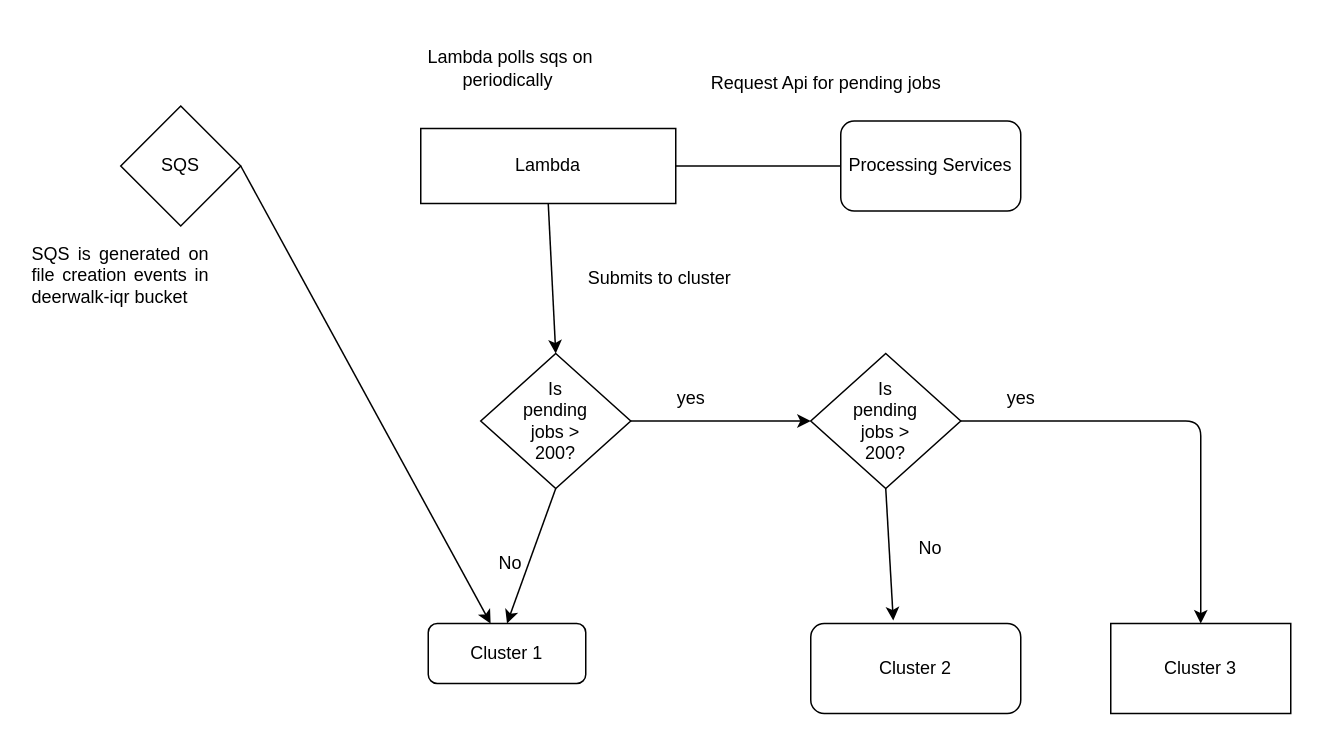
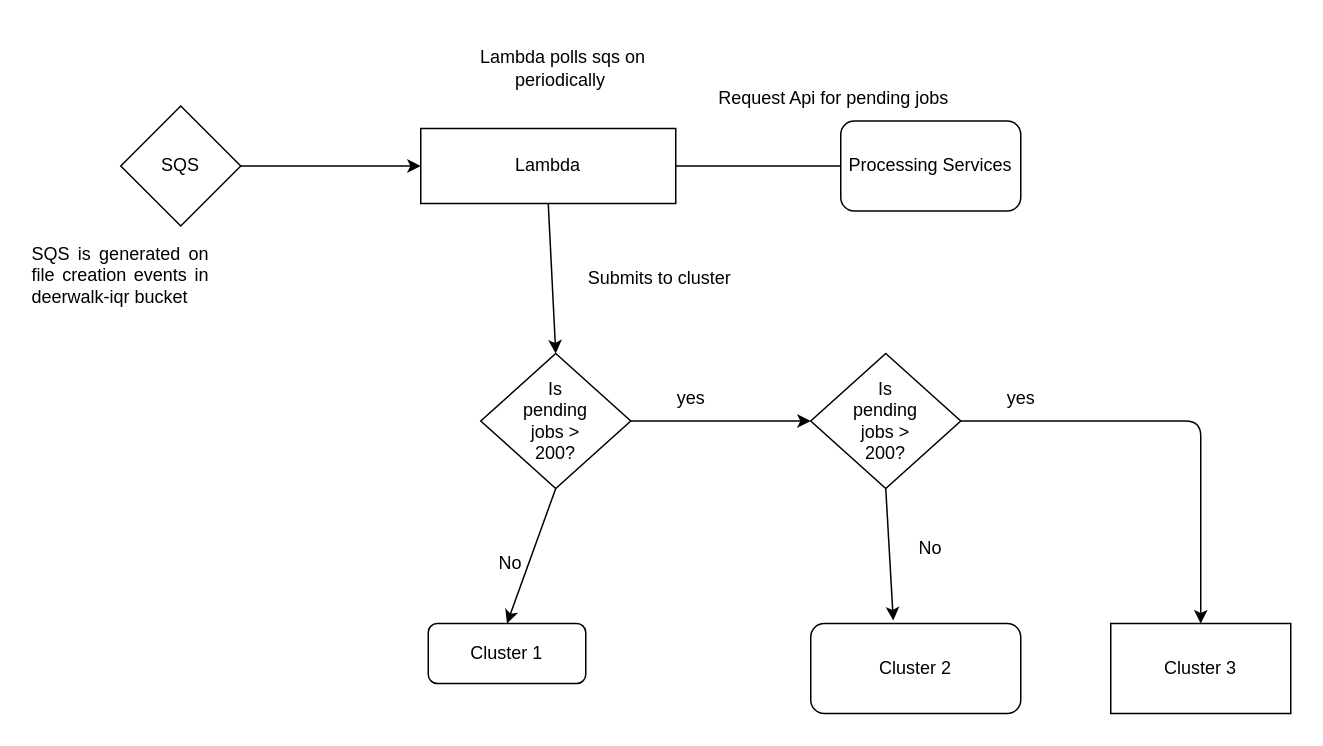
  <mxCell id="0" />
  <mxCell id="1" parent="0" />
  <mxCell id="2" value="Lambda" style="rounded=0;whiteSpace=wrap;html=1;" vertex="1" parent="1"><mxGeometry x="280" y="85" width="170" height="50" as="geometry" /></mxCell>
- <mxCell id="3" value="" style="endArrow=classic;html=1;exitX=1;exitY=0.5;exitDx=0;exitDy=0;" edge="1" parent="1" source="4" target="6"><mxGeometry width="50" height="50" relative="1" as="geometry"><mxPoint x="360" y="265" as="sourcePoint" /><mxPoint x="350" y="120" as="targetPoint" /></mxGeometry></mxCell>
+ <mxCell id="3" value="" style="endArrow=classic;html=1;exitX=1;exitY=0.5;exitDx=0;exitDy=0;entryX=0;entryY=0.5;entryDx=0;entryDy=0;" edge="1" parent="1" source="4" target="2"><mxGeometry width="50" height="50" relative="1" as="geometry"><mxPoint x="360" y="265" as="sourcePoint" /><mxPoint x="350" y="120" as="targetPoint" /></mxGeometry></mxCell>
  <mxCell id="4" value="SQS" style="rhombus;whiteSpace=wrap;html=1;aspect=fixed;" vertex="1" parent="1"><mxGeometry x="80" y="70" width="80" height="80" as="geometry" /></mxCell>
  <mxCell id="5" value="&lt;div style=&quot;text-align: justify&quot;&gt;&lt;span&gt;SQS is generated on file creation events in deerwalk-iqr bucket&lt;/span&gt;&lt;/div&gt;" style="text;html=1;strokeColor=none;fillColor=none;align=center;verticalAlign=middle;whiteSpace=wrap;rounded=0;" vertex="1" parent="1"><mxGeometry x="20" y="150" width="120" height="65" as="geometry" /></mxCell>
  <mxCell id="6" value="Cluster 1" style="rounded=1;whiteSpace=wrap;html=1;" vertex="1" parent="1"><mxGeometry x="285" y="415" width="105" height="40" as="geometry" /></mxCell>
  <mxCell id="7" value="" style="rhombus;whiteSpace=wrap;html=1;" vertex="1" parent="1"><mxGeometry x="320" y="235" width="100" height="90" as="geometry" /></mxCell>
  <mxCell id="8" value="" style="endArrow=classic;html=1;" edge="1" parent="1"><mxGeometry width="50" height="50" relative="1" as="geometry"><mxPoint x="365" y="135" as="sourcePoint" /><mxPoint x="370" y="235" as="targetPoint" /></mxGeometry></mxCell>
  <mxCell id="9" value="" style="endArrow=classic;html=1;exitX=0.5;exitY=1;exitDx=0;exitDy=0;entryX=0.5;entryY=0;entryDx=0;entryDy=0;" edge="1" parent="1" source="7" target="6"><mxGeometry width="50" height="50" relative="1" as="geometry"><mxPoint x="360" y="415" as="sourcePoint" /><mxPoint x="410" y="365" as="targetPoint" /></mxGeometry></mxCell>
  <mxCell id="10" value="No" style="text;html=1;strokeColor=none;fillColor=none;align=center;verticalAlign=middle;whiteSpace=wrap;rounded=0;" vertex="1" parent="1"><mxGeometry x="320" y="365" width="40" height="20" as="geometry" /></mxCell>
  <mxCell id="11" value="Is pending jobs &amp;gt; 200?" style="text;html=1;strokeColor=none;fillColor=none;align=center;verticalAlign=middle;whiteSpace=wrap;rounded=0;" vertex="1" parent="1"><mxGeometry x="350" y="270" width="40" height="20" as="geometry" /></mxCell>
  <mxCell id="12" value="" style="endArrow=classic;html=1;exitX=1;exitY=0.5;exitDx=0;exitDy=0;" edge="1" parent="1" source="7"><mxGeometry width="50" height="50" relative="1" as="geometry"><mxPoint x="360" y="365" as="sourcePoint" /><mxPoint x="540" y="280" as="targetPoint" /></mxGeometry></mxCell>
  <mxCell id="13" value="yes" style="text;html=1;align=center;verticalAlign=middle;resizable=0;points=[];autosize=1;" vertex="1" parent="1"><mxGeometry x="445" y="255" width="30" height="20" as="geometry" /></mxCell>
  <mxCell id="14" value="Cluster 2" style="rounded=1;whiteSpace=wrap;html=1;" vertex="1" parent="1"><mxGeometry x="540" y="415" width="140" height="60" as="geometry" /></mxCell>
- <mxCell id="15" value="Lambda polls sqs on periodically&amp;nbsp;" style="text;html=1;strokeColor=none;fillColor=none;align=center;verticalAlign=middle;whiteSpace=wrap;rounded=0;" vertex="1" parent="1"><mxGeometry x="275" y="20" width="130" height="50" as="geometry" /></mxCell>
+ <mxCell id="15" value="Lambda polls sqs on periodically&amp;nbsp;" style="text;html=1;strokeColor=none;fillColor=none;align=center;verticalAlign=middle;whiteSpace=wrap;rounded=0;" vertex="1" parent="1"><mxGeometry x="310" y="20" width="130" height="50" as="geometry" /></mxCell>
  <mxCell id="16" value="Submits to cluster" style="text;html=1;align=center;verticalAlign=middle;resizable=0;points=[];autosize=1;" vertex="1" parent="1"><mxGeometry x="384" y="175" width="110" height="20" as="geometry" /></mxCell>
  <mxCell id="17" value="Processing Services" style="rounded=1;whiteSpace=wrap;html=1;" vertex="1" parent="1"><mxGeometry x="560" y="80" width="120" height="60" as="geometry" /></mxCell>
  <mxCell id="18" value="" style="endArrow=none;html=1;entryX=0;entryY=0.5;entryDx=0;entryDy=0;exitX=1;exitY=0.5;exitDx=0;exitDy=0;" edge="1" parent="1" source="2" target="17"><mxGeometry width="50" height="50" relative="1" as="geometry"><mxPoint x="360" y="245" as="sourcePoint" /><mxPoint x="550" y="125" as="targetPoint" /></mxGeometry></mxCell>
- <mxCell id="19" value="Request Api for pending jobs&lt;br&gt;" style="text;html=1;align=center;verticalAlign=middle;resizable=0;points=[];autosize=1;" vertex="1" parent="1"><mxGeometry x="465" y="45" width="170" height="20" as="geometry" /></mxCell>
+ <mxCell id="19" value="Request Api for pending jobs&lt;br&gt;" style="text;html=1;align=center;verticalAlign=middle;resizable=0;points=[];autosize=1;" vertex="1" parent="1"><mxGeometry x="470" y="55" width="170" height="20" as="geometry" /></mxCell>
  <mxCell id="20" value="" style="endArrow=classic;html=1;exitX=0.5;exitY=1;exitDx=0;exitDy=0;entryX=0.393;entryY=-0.033;entryDx=0;entryDy=0;entryPerimeter=0;" edge="1" parent="1" source="21" target="14"><mxGeometry width="50" height="50" relative="1" as="geometry"><mxPoint x="595" y="327.5" as="sourcePoint" /><mxPoint x="410" y="245" as="targetPoint" /></mxGeometry></mxCell>
  <mxCell id="21" value="" style="rhombus;whiteSpace=wrap;html=1;" vertex="1" parent="1"><mxGeometry x="540" y="235" width="100" height="90" as="geometry" /></mxCell>
  <mxCell id="22" value="Is pending jobs &amp;gt; 200?" style="text;html=1;strokeColor=none;fillColor=none;align=center;verticalAlign=middle;whiteSpace=wrap;rounded=0;" vertex="1" parent="1"><mxGeometry x="570" y="270" width="40" height="20" as="geometry" /></mxCell>
  <mxCell id="23" value="No" style="text;html=1;strokeColor=none;fillColor=none;align=center;verticalAlign=middle;whiteSpace=wrap;rounded=0;" vertex="1" parent="1"><mxGeometry x="600" y="355" width="40" height="20" as="geometry" /></mxCell>
  <mxCell id="24" value="" style="endArrow=classic;html=1;exitX=1;exitY=0.5;exitDx=0;exitDy=0;entryX=0.5;entryY=0;entryDx=0;entryDy=0;" edge="1" parent="1" source="21" target="25"><mxGeometry width="50" height="50" relative="1" as="geometry"><mxPoint x="360" y="345" as="sourcePoint" /><mxPoint x="740" y="280" as="targetPoint" /><Array as="points"><mxPoint x="800" y="280" /></Array></mxGeometry></mxCell>
  <mxCell id="25" value="Cluster 3" style="whiteSpace=wrap;html=1;rounded=0;" vertex="1" parent="1"><mxGeometry x="740" y="415" width="120" height="60" as="geometry" /></mxCell>
  <mxCell id="26" value="yes" style="text;html=1;align=center;verticalAlign=middle;resizable=0;points=[];autosize=1;" vertex="1" parent="1"><mxGeometry x="665" y="255" width="30" height="20" as="geometry" /></mxCell>
